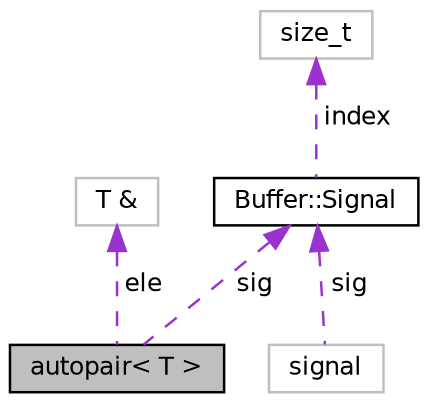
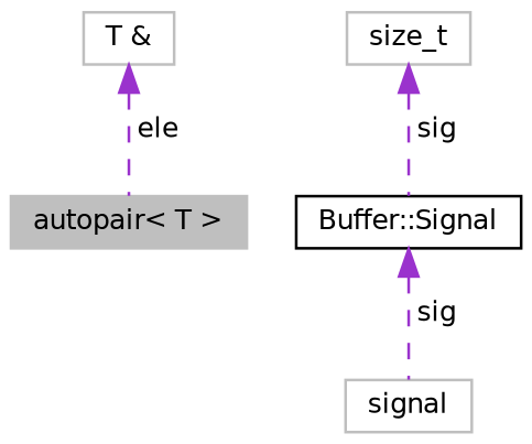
  digraph {
    node [color=grey75 fontname=Helvetica fontsize=10 shape=record]
    edge [color=darkorchid3 dir=back fontname=Helvetica fontsize=10 labelfontname=Helvetica labelfontsize=10 style=dashed]
-   n1 [color=black fillcolor=grey75 fontcolor=black height=0.2 label="autopair\< T \>" style=filled width=0.4]
+   n1 [fillcolor=grey75 fontcolor=black height=0.2 label="autopair\< T \>" style=filled width=0.4]
    n2 [height=0.2 label="T &" width=0.4]
    n3 [color=black height=0.2 label="Buffer::Signal" width=0.4]
    n4 [height=0.2 label=signal width=0.4]
    n5 [height=0.2 label=size_t width=0.4]
    n2 -> n1 [label=" ele"]
-   n3 -> n1 [label=" sig"]
    n3 -> n4 [label=" sig"]
-   n5 -> n3 [label=" index"]
+   n5 -> n3 [label=" sig"]
  }
